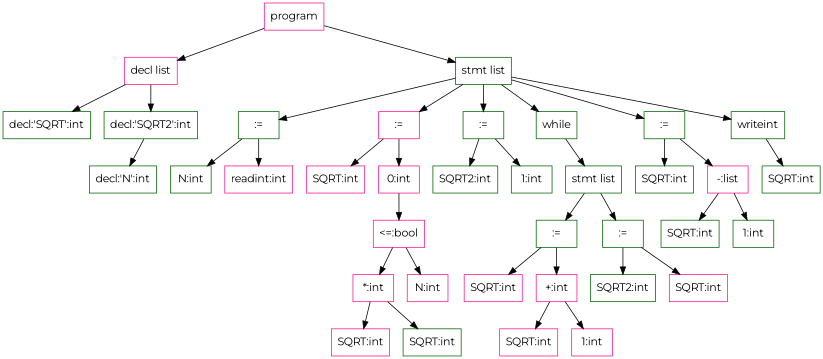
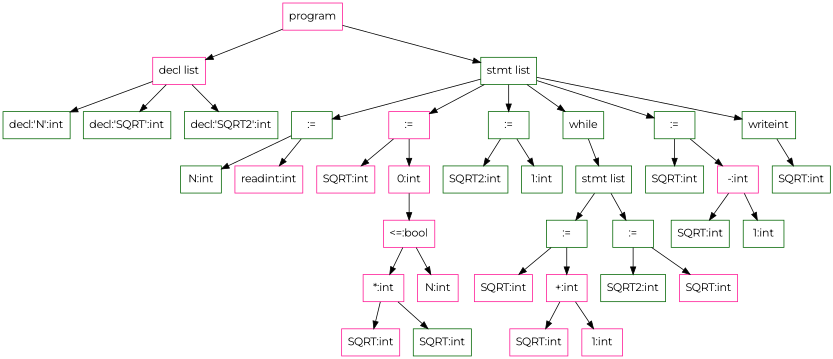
  digraph {
    fontname=Montserrat
    node [color=darkgreen fillcolor=white fontname=Montserrat shape=box style=filled]
    edge [fontname=Montserrat]
    n1 [color=deeppink label=program]
    n2 [color=deeppink label="decl list"]
    n3 [label="stmt list"]
    n4 [label="decl:'N':int"]
    n5 [label="decl:'SQRT':int"]
    n6 [label="decl:'SQRT2':int"]
    n7 [label=":="]
    n8 [color=deeppink label=":="]
    n9 [label=":="]
    n10 [label=while]
    n11 [label=":="]
    n12 [label=writeint]
    n13 [label="N:int"]
    n14 [color=deeppink label="readint:int"]
    n15 [color=deeppink label="SQRT:int"]
    n16 [color=deeppink label="0:int"]
    n17 [label="SQRT2:int"]
    n18 [label="1:int"]
    n19 [label="stmt list"]
    n20 [label="SQRT:int"]
-   n21 [color=deeppink label="-:list"]
+   n21 [color=deeppink label="-:int"]
    n22 [label="SQRT:int"]
    n23 [color=deeppink label="<=:bool"]
    n24 [color=deeppink label="*:int"]
    n25 [color=deeppink label="N:int"]
    n26 [label=":="]
    n27 [label=":="]
    n28 [color=deeppink label="SQRT:int"]
    n29 [label="SQRT:int"]
    n30 [color=deeppink label="SQRT:int"]
    n31 [color=deeppink label="+:int"]
    n32 [label="SQRT2:int"]
    n33 [color=deeppink label="SQRT:int"]
    n34 [color=deeppink label="SQRT:int"]
    n35 [color=deeppink label="1:int"]
    n36 [label="SQRT:int"]
    n37 [label="1:int"]
    n1 -> n2
    n1 -> n3
-   n6 -> n4
+   n2 -> n4
    n2 -> n5
    n2 -> n6
    n3 -> n7
    n3 -> n8
    n3 -> n9
    n3 -> n10
    n3 -> n11
    n3 -> n12
    n7 -> n13
    n7 -> n14
    n8 -> n15
    n8 -> n16
    n9 -> n17
    n9 -> n18
    n10 -> n19
    n11 -> n20
    n11 -> n21
    n12 -> n22
    n16 -> n23
    n19 -> n26
    n19 -> n27
    n21 -> n36
    n21 -> n37
    n23 -> n24
    n23 -> n25
    n24 -> n28
    n24 -> n29
    n26 -> n30
    n26 -> n31
    n27 -> n32
    n27 -> n33
    n31 -> n34
    n31 -> n35
  }
